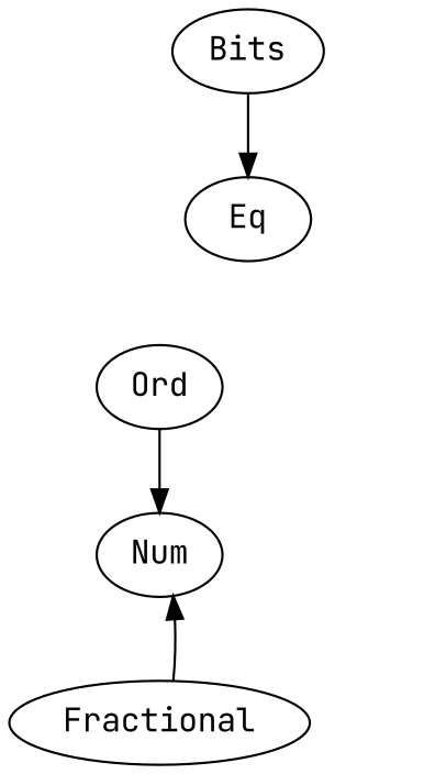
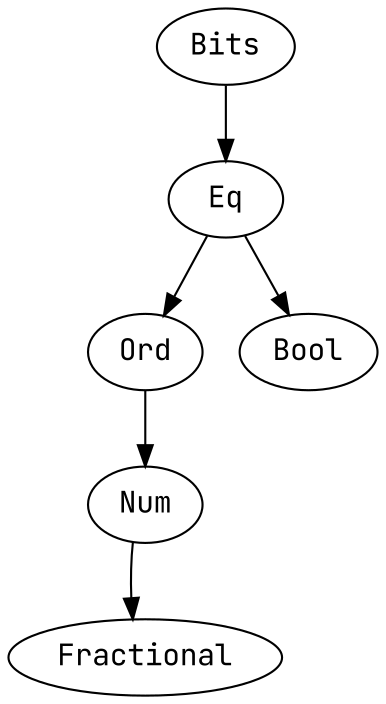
  digraph {
    fontname="JetBrains Mono"
    rankdir=TB
    node [fontname="JetBrains Mono"]
    edge [fontname="JetBrains Mono"]
    Eq
    Ord
+   Bool
    Num
    Bits
    Fractional
+   Eq -> Ord
+   Eq -> Bool
    Ord -> Num
-   Fractional -> Num
+   Num -> Fractional
    Bits -> Eq
  }
